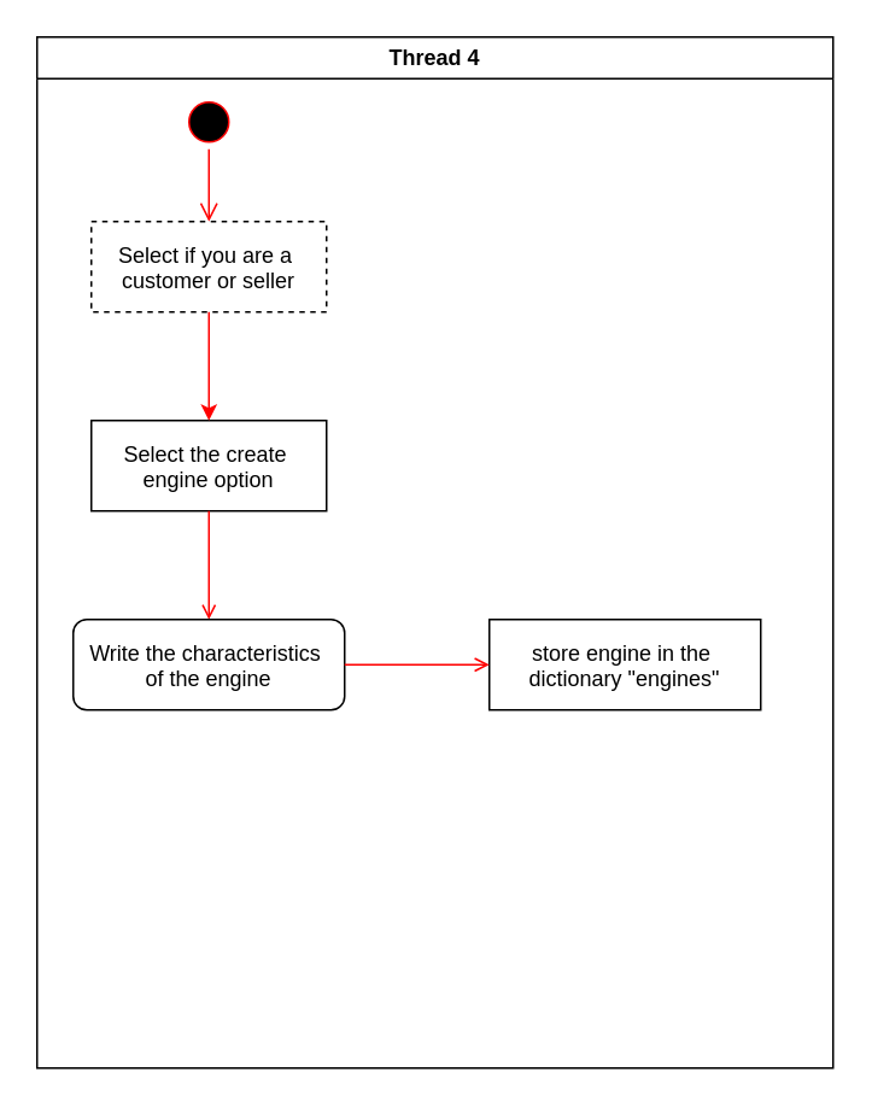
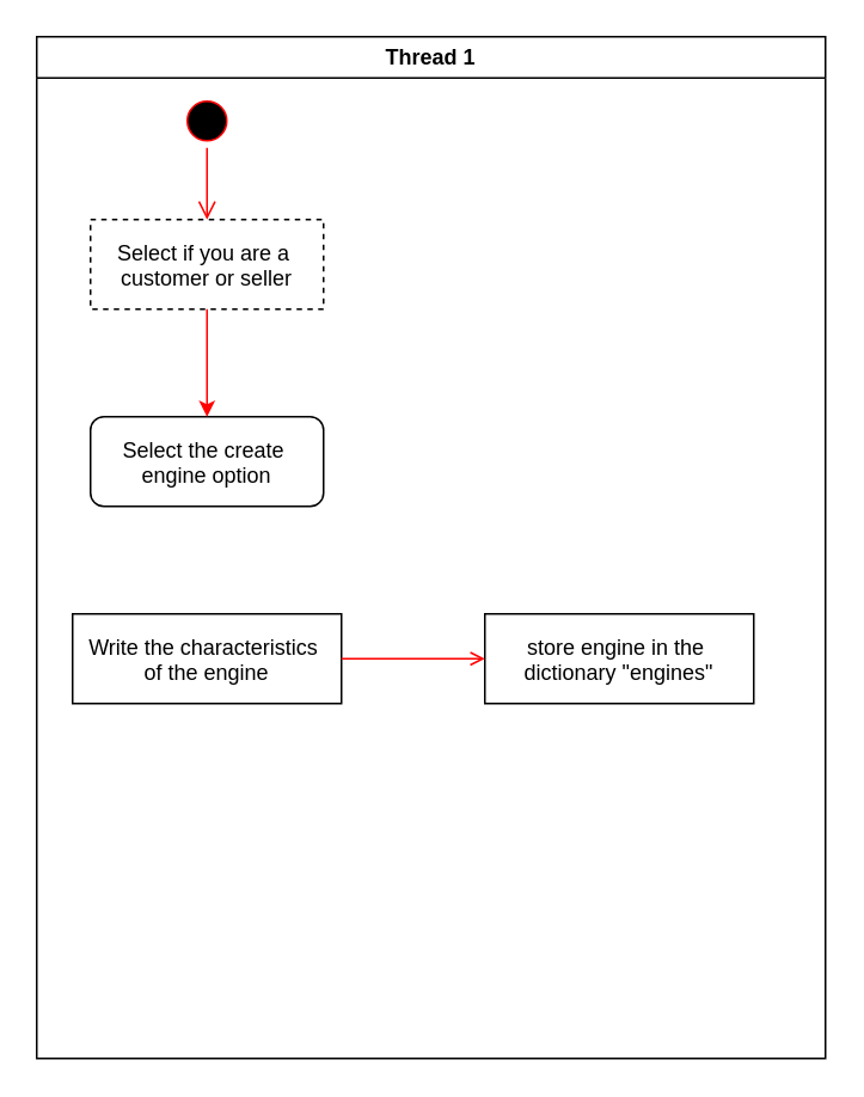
  <mxCell id="0" />
  <mxCell id="1" parent="0" />
- <mxCell id="2" value="Thread 4" style="swimlane;whiteSpace=wrap" vertex="1" parent="1"><mxGeometry x="20" y="20" width="440" height="570" as="geometry" /></mxCell>
+ <mxCell id="2" value="Thread 1" style="swimlane;whiteSpace=wrap" vertex="1" parent="1"><mxGeometry x="20" y="20" width="440" height="570" as="geometry" /></mxCell>
  <mxCell id="3" value="" style="ellipse;shape=startState;fillColor=#000000;strokeColor=#ff0000;" vertex="1" parent="2"><mxGeometry x="80" y="32" width="30" height="30" as="geometry" /></mxCell>
  <mxCell id="4" value="" style="edgeStyle=elbowEdgeStyle;elbow=horizontal;verticalAlign=bottom;endArrow=open;endSize=8;strokeColor=#FF0000;endFill=1;rounded=0" edge="1" parent="2" source="3" target="5"><mxGeometry x="-70" y="-88" as="geometry"><mxPoint x="95" y="102" as="targetPoint" /></mxGeometry></mxCell>
  <mxCell id="5" value="Select if you are a &#10;customer or seller" style="dashed=1;" vertex="1" parent="2"><mxGeometry x="30" y="102" width="130" height="50" as="geometry" /></mxCell>
- <mxCell id="6" value="&#10;Select the create &#10;engine option&#10;" style="" vertex="1" parent="2"><mxGeometry x="30" y="212" width="130" height="50" as="geometry" /></mxCell>
+ <mxCell id="6" value="&#10;Select the create &#10;engine option&#10;" style="rounded=1;" vertex="1" parent="2"><mxGeometry x="30" y="212" width="130" height="50" as="geometry" /></mxCell>
  <mxCell id="7" value="" style="endArrow=classic;strokeColor=#FF0000;endFill=1;rounded=0;" edge="1" parent="2" source="5" target="6"><mxGeometry relative="1" as="geometry" /></mxCell>
- <mxCell id="8" value="" style="endArrow=open;strokeColor=#FF0000;endFill=1;rounded=0;entryX=0.5;entryY=0;entryDx=0;entryDy=0;" edge="1" parent="2" source="6" target="9"><mxGeometry relative="1" as="geometry"><mxPoint x="95" y="317" as="targetPoint" /></mxGeometry></mxCell>
- <mxCell id="9" value="Write the characteristics &#10;of the engine" style="rounded=1;" vertex="1" parent="2"><mxGeometry x="20" y="322" width="150" height="50" as="geometry" /></mxCell>
+ <mxCell id="9" value="Write the characteristics &#10;of the engine" style="" vertex="1" parent="2"><mxGeometry x="20" y="322" width="150" height="50" as="geometry" /></mxCell>
  <mxCell id="10" value="store engine in the &#10;dictionary &quot;engines&quot;" style="" vertex="1" parent="2"><mxGeometry x="250" y="322" width="150" height="50" as="geometry" /></mxCell>
  <mxCell id="11" value="" style="endArrow=open;strokeColor=#FF0000;endFill=1;rounded=0;exitX=1;exitY=0.5;exitDx=0;exitDy=0;" edge="1" parent="2" source="9"><mxGeometry relative="1" as="geometry"><mxPoint x="105" y="272" as="sourcePoint" /><mxPoint x="250" y="347" as="targetPoint" /></mxGeometry></mxCell>
